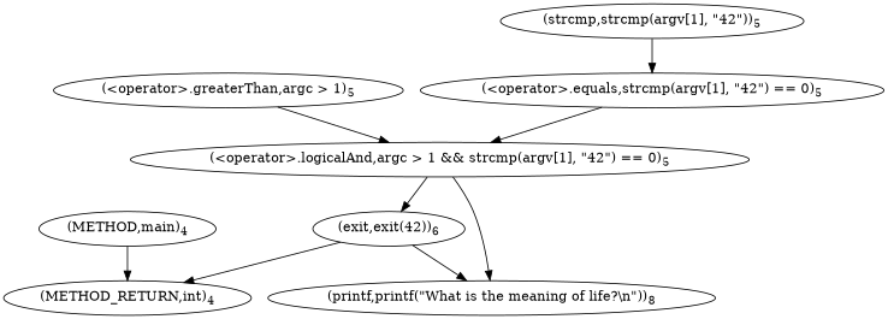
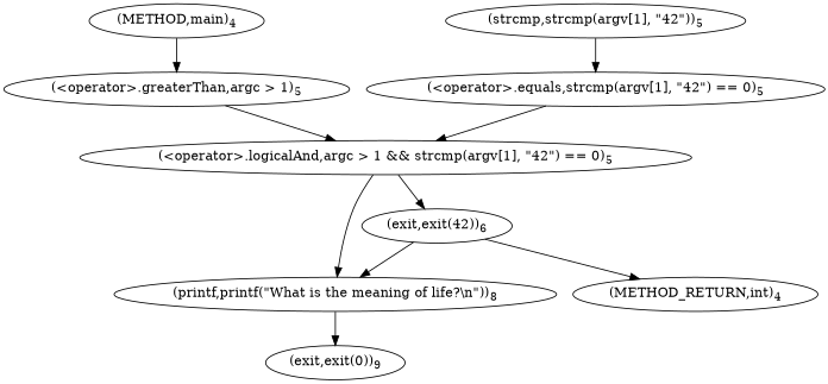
  digraph {
    n1 [label=<(printf,printf(&quot;What is the meaning of life?\n&quot;))<SUB>8</SUB>>]
+   n2 [label=<(exit,exit(0))<SUB>9</SUB>>]
    n3 [label=<(METHOD_RETURN,int)<SUB>4</SUB>>]
    n4 [label=<(&lt;operator&gt;.logicalAnd,argc &gt; 1 &amp;&amp; strcmp(argv[1], &quot;42&quot;) == 0)<SUB>5</SUB>>]
    n5 [label=<(exit,exit(42))<SUB>6</SUB>>]
    n6 [label=<(&lt;operator&gt;.greaterThan,argc &gt; 1)<SUB>5</SUB>>]
    n7 [label=<(&lt;operator&gt;.equals,strcmp(argv[1], &quot;42&quot;) == 0)<SUB>5</SUB>>]
    n8 [label=<(strcmp,strcmp(argv[1], &quot;42&quot;))<SUB>5</SUB>>]
    n9 [label=<(METHOD,main)<SUB>4</SUB>>]
+   n1 -> n2
    n4 -> n1
    n4 -> n5
    n5 -> n1
    n5 -> n3
    n6 -> n4
    n7 -> n4
    n8 -> n7
-   n9 -> n3
+   n9 -> n6
  }
